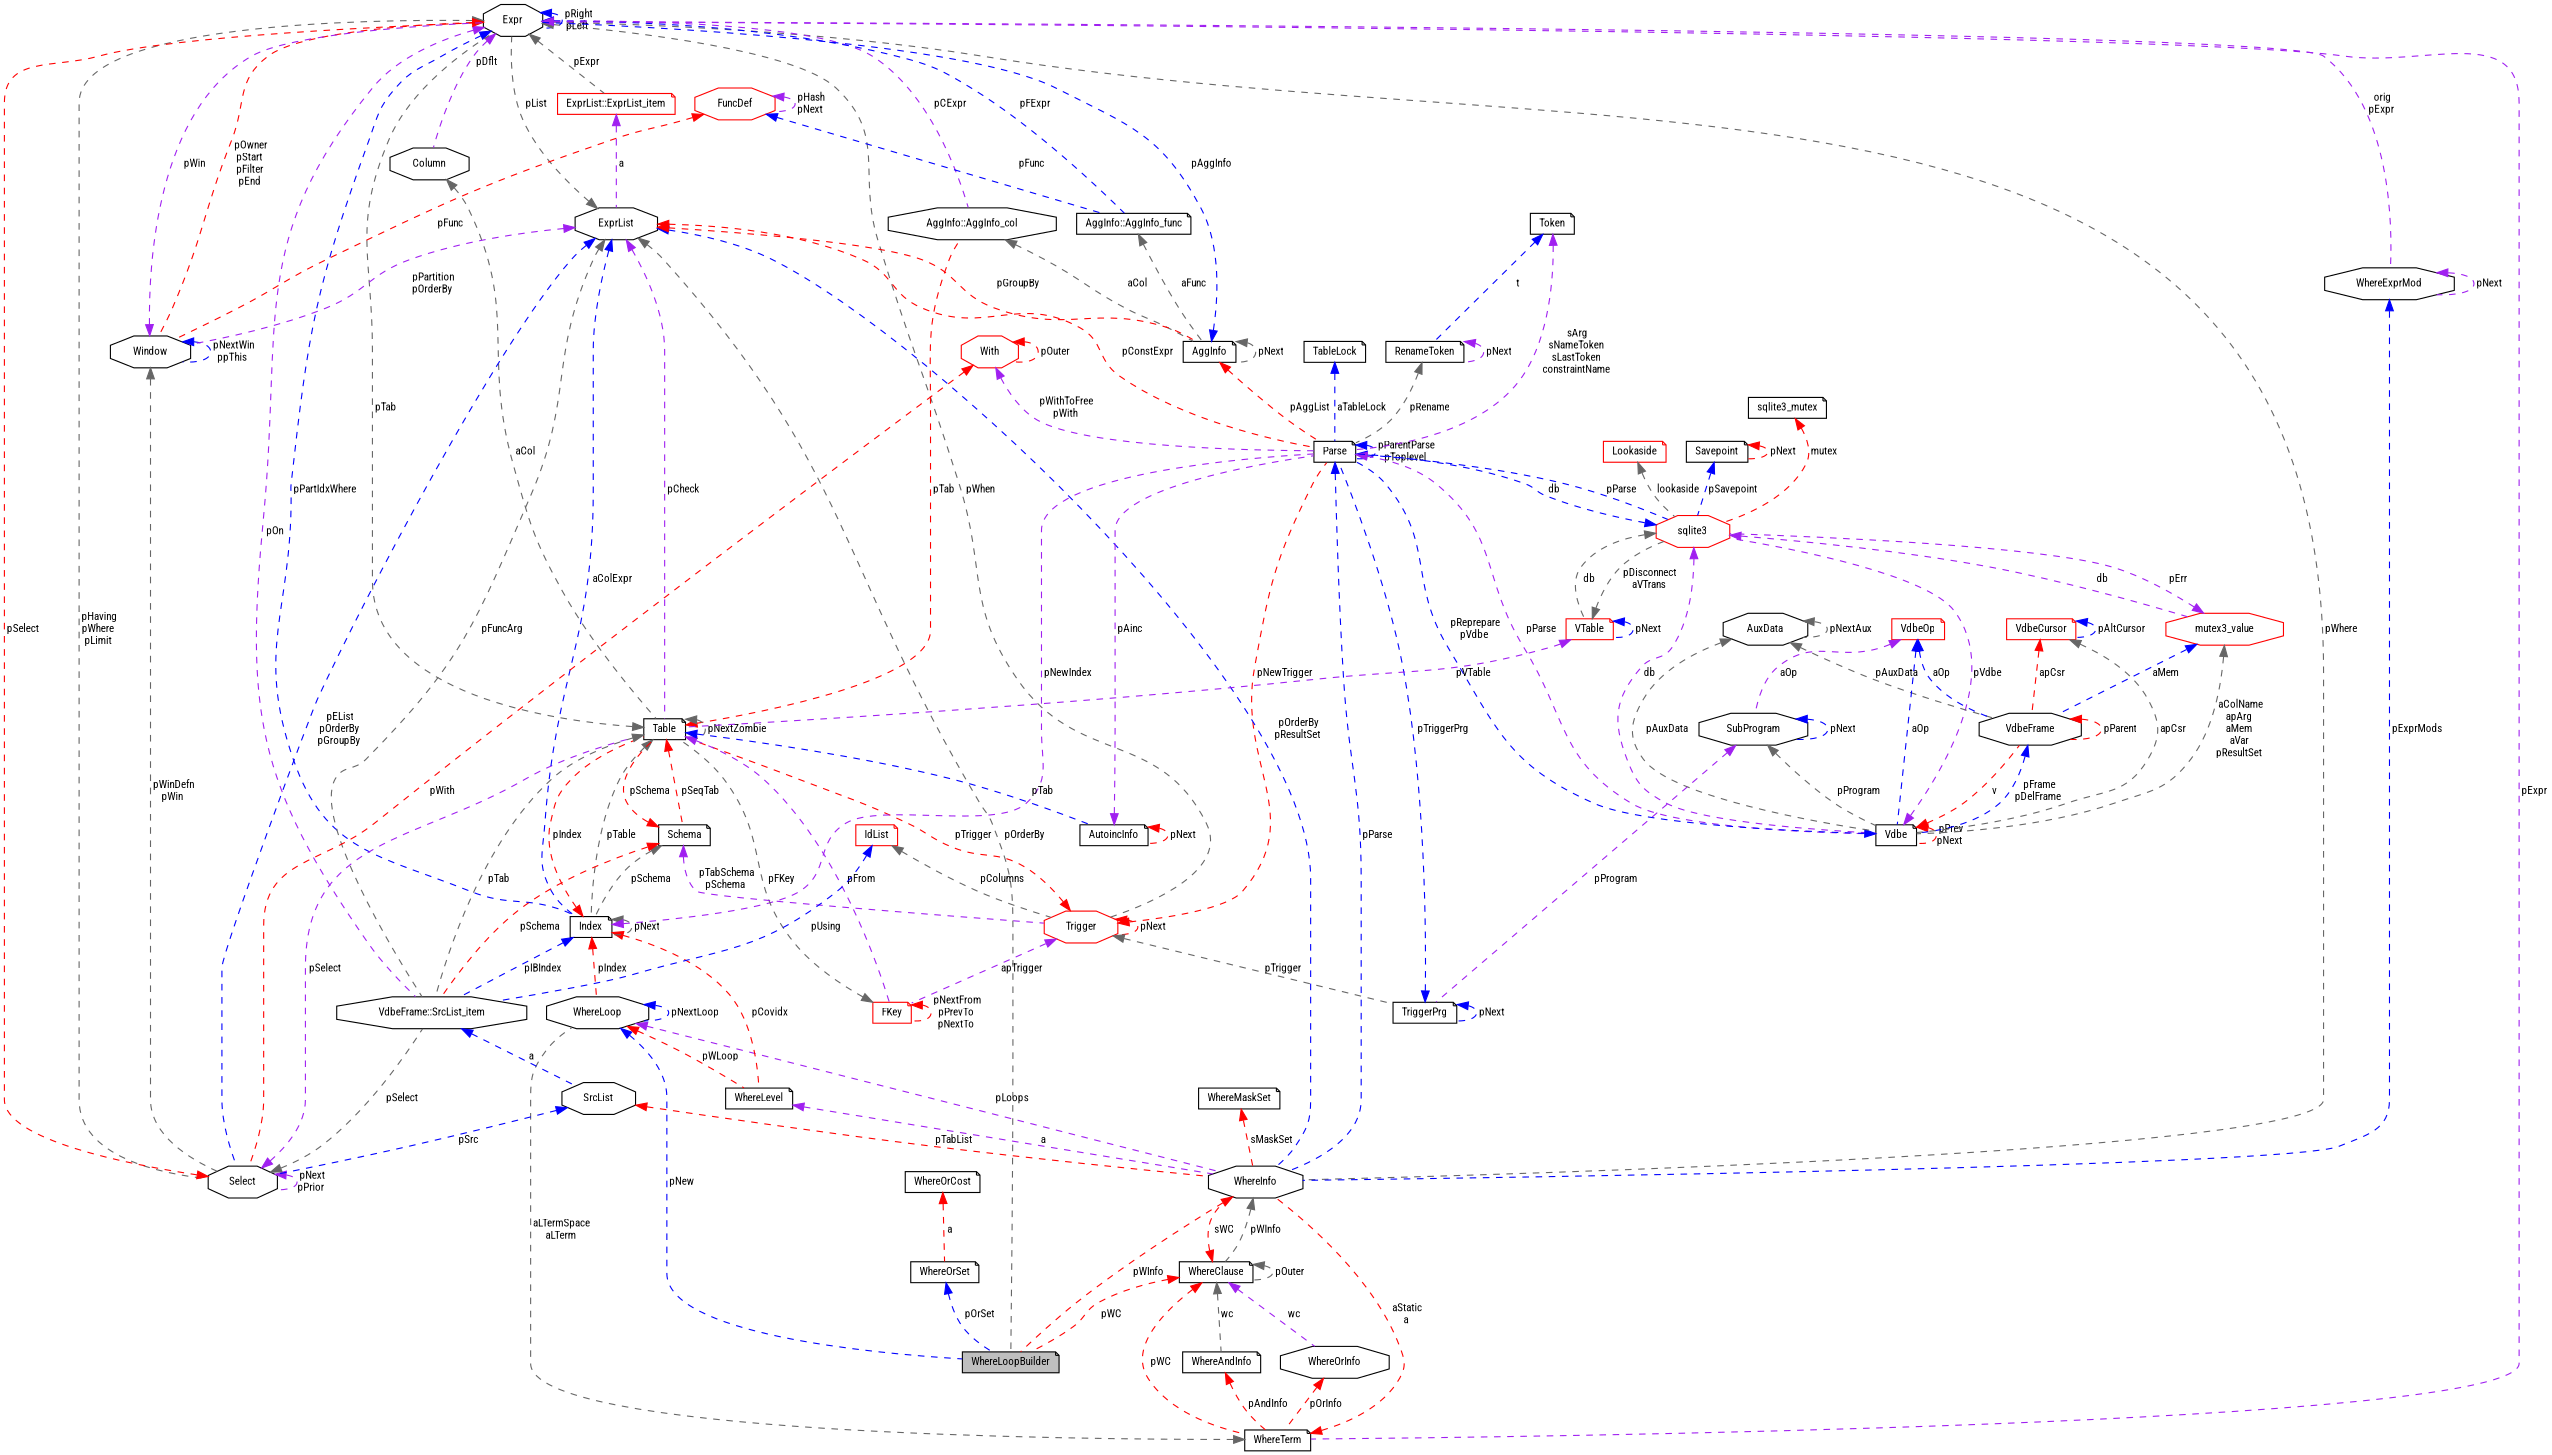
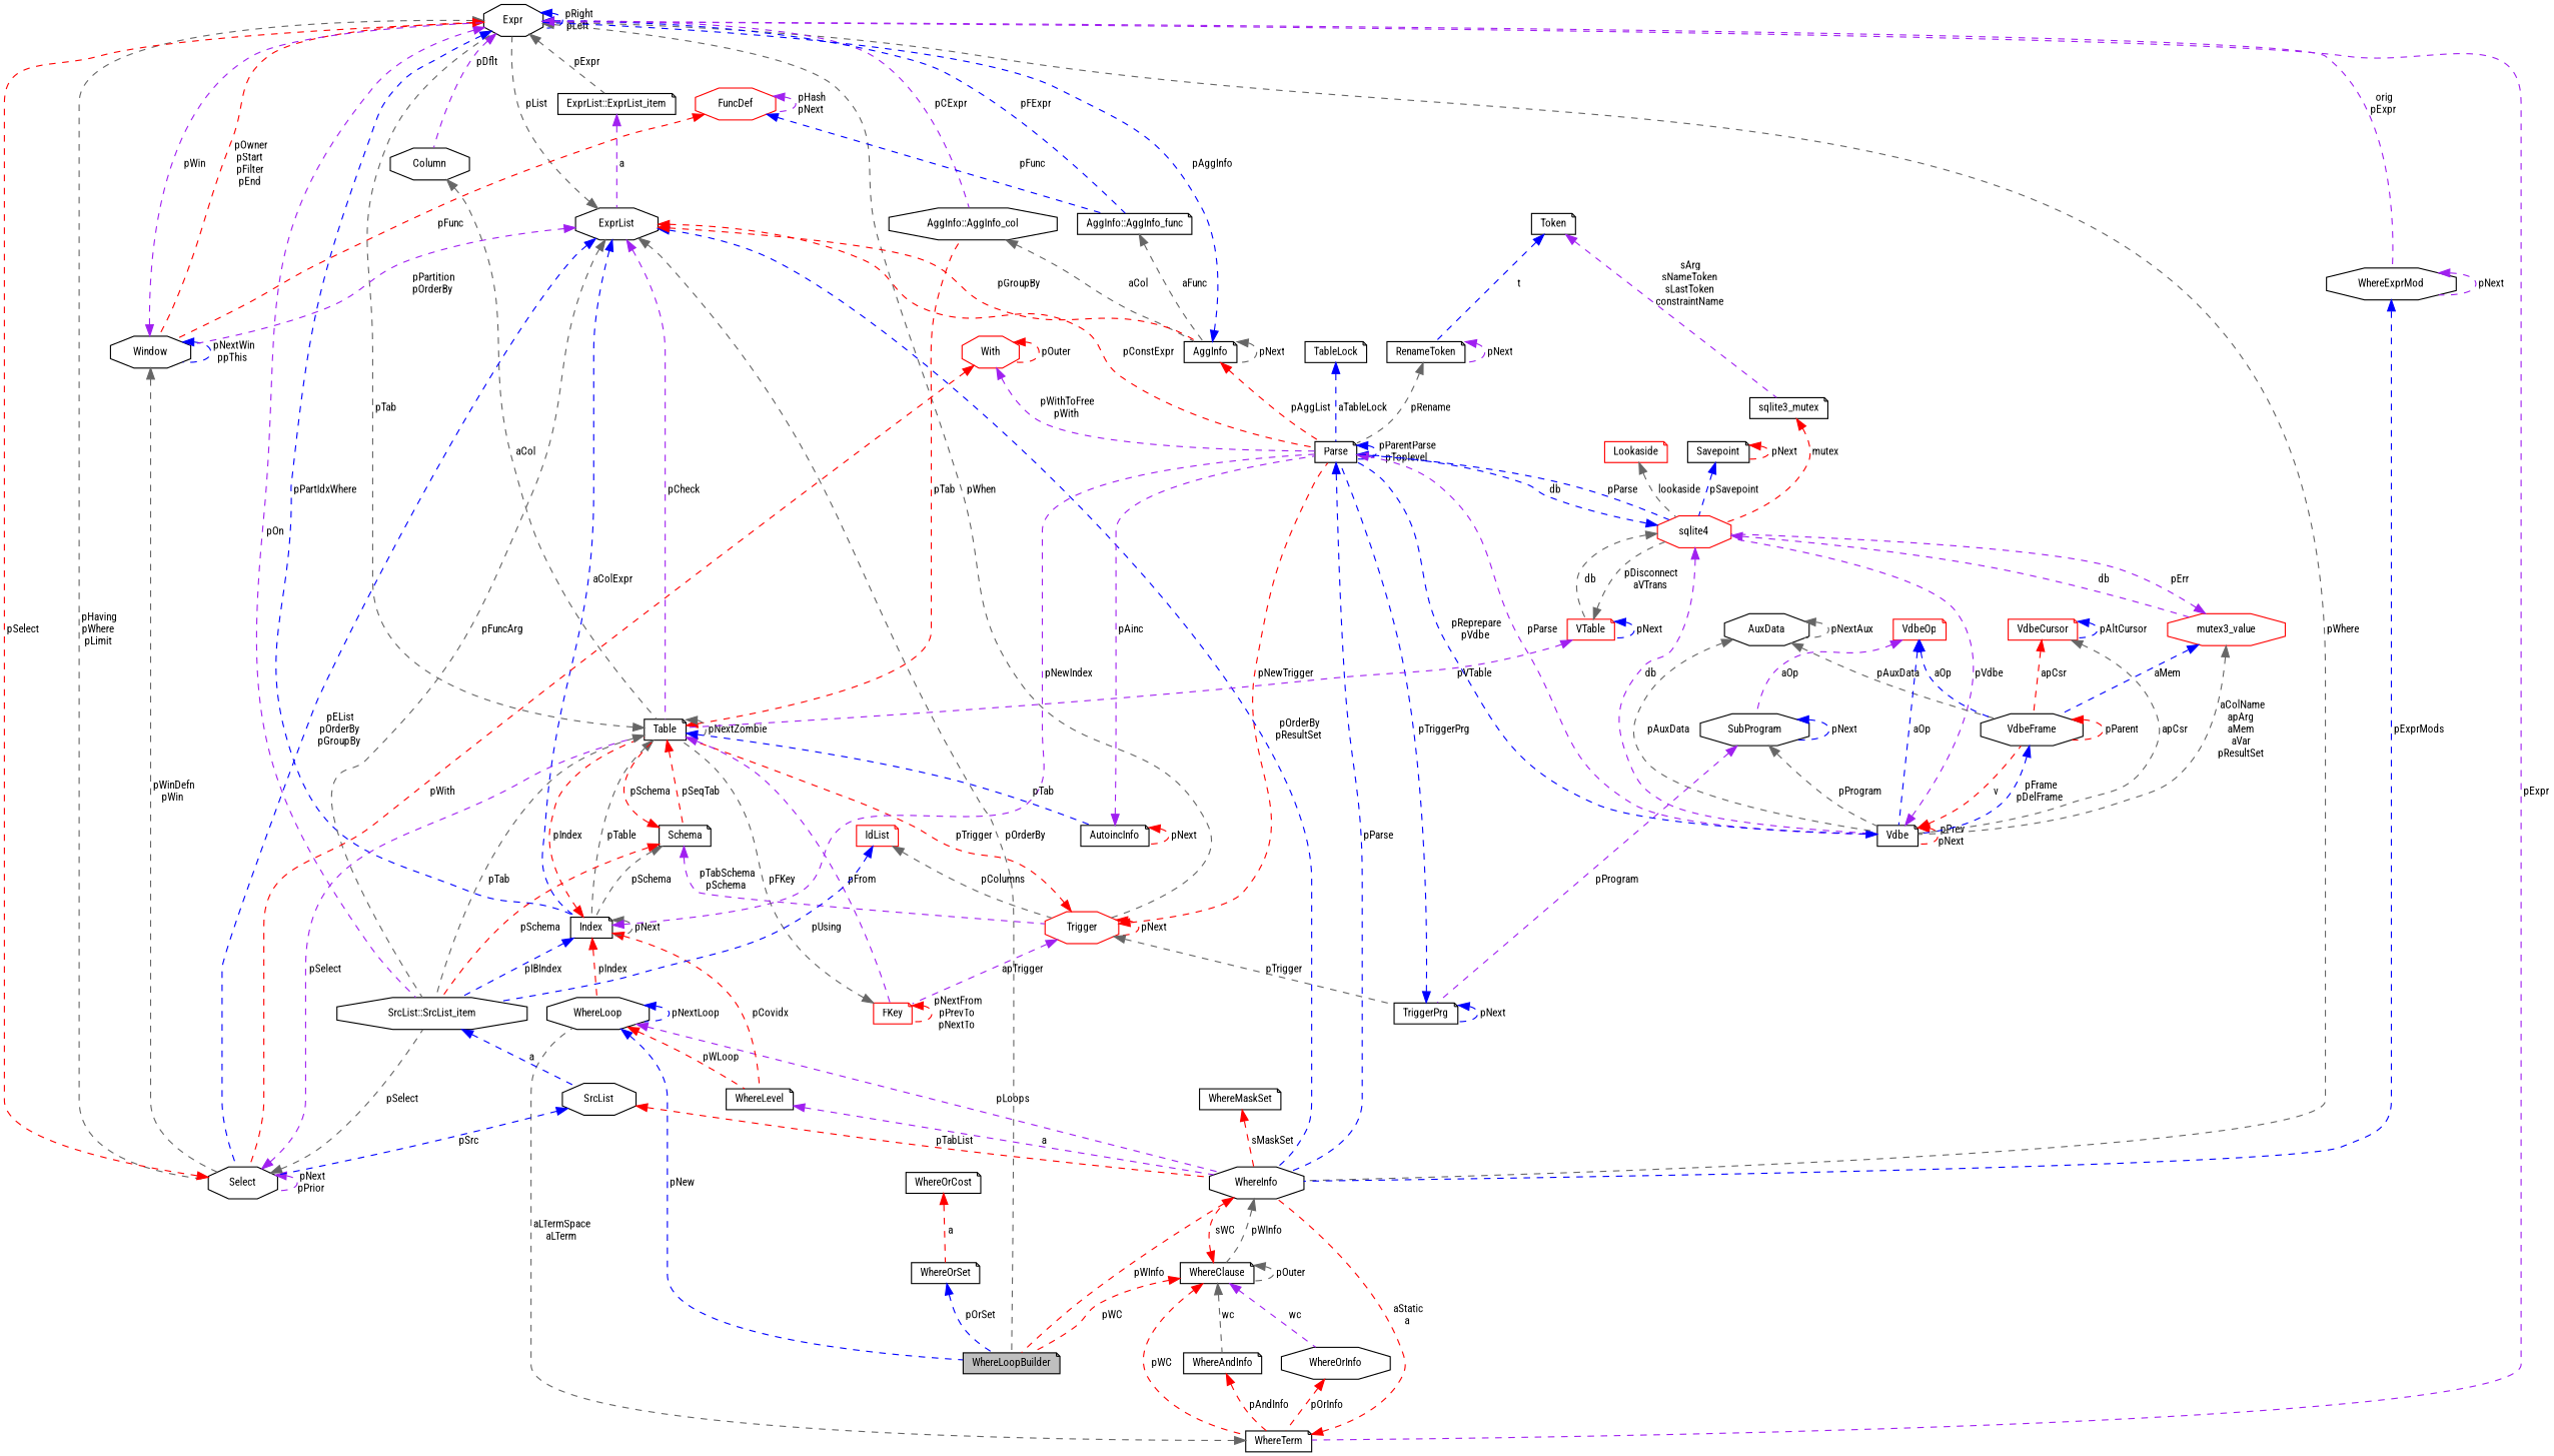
  digraph {
    fontname="Roboto Condensed"
    node [color=black fillcolor=white fontname="Roboto Condensed" fontsize=10 shape=note style=filled]
    edge [color=red dir=back fontname="Roboto Condensed" fontsize=10 labelfontname=Helvetica labelfontsize=10 style=dashed]
    n1 [fillcolor=grey75 fontcolor=black height=0.2 label=WhereLoopBuilder width=0.4]
    n2 [height=0.2 label=WhereOrSet width=0.4]
    n3 [height=0.2 label=WhereOrCost width=0.4]
    n4 [height=0.2 label=WhereLoop shape=octagon width=0.4]
    n5 [height=0.2 label=WhereInfo shape=octagon width=0.4]
    n6 [height=0.2 label=WhereLevel width=0.4]
    n7 [height=0.2 label=WhereClause width=0.4]
    n8 [height=0.2 label=WhereTerm width=0.4]
    n9 [height=0.2 label=WhereAndInfo width=0.4]
    n10 [height=0.2 label=WhereOrInfo shape=octagon width=0.4]
    n11 [height=0.2 label=Expr shape=octagon width=0.4]
    n12 [height=0.2 label="AggInfo::AggInfo_col" shape=octagon width=0.4]
    n13 [height=0.2 label=Column shape=octagon width=0.4]
    n14 [color=red height=0.2 label=Trigger shape=octagon width=0.4]
    n15 [height=0.2 label=Index width=0.4]
-   n16 [color=red height=0.2 label="ExprList::ExprList_item" width=0.4]
+   n16 [height=0.2 label="ExprList::ExprList_item" width=0.4]
    n17 [height=0.2 label=Select shape=octagon width=0.4]
-   n18 [height=0.2 label="VdbeFrame::SrcList_item" shape=octagon width=0.4]
+   n18 [height=0.2 label="SrcList::SrcList_item" shape=octagon width=0.4]
    n19 [height=0.2 label=Window shape=octagon width=0.4]
    n20 [height=0.2 label="AggInfo::AggInfo_func" width=0.4]
    n21 [height=0.2 label=WhereExprMod shape=octagon width=0.4]
    n22 [height=0.2 label=AggInfo width=0.4]
    n23 [height=0.2 label=Table width=0.4]
    n24 [height=0.2 label=Parse width=0.4]
    n25 [color=red height=0.2 label=FKey width=0.4]
    n26 [height=0.2 label=TriggerPrg width=0.4]
    n27 [height=0.2 label=ExprList shape=octagon width=0.4]
    n28 [height=0.2 label=SrcList shape=octagon width=0.4]
-   n29 [color=red height=0.2 label=sqlite3 shape=octagon width=0.4]
+   n29 [color=red height=0.2 label=sqlite4 shape=octagon width=0.4]
    n30 [height=0.2 label=Vdbe width=0.4]
    n31 [height=0.2 label=Schema width=0.4]
    n32 [height=0.2 label=AutoincInfo width=0.4]
    n33 [color=red height=0.2 label=VTable width=0.4]
    n34 [color=red height=0.2 label=mutex3_value shape=octagon width=0.4]
    n35 [color=red height=0.2 label=IdList width=0.4]
    n36 [height=0.2 label=VdbeFrame shape=octagon width=0.4]
    n37 [height=0.2 label=AuxData shape=octagon width=0.4]
    n38 [color=red height=0.2 label=VdbeCursor width=0.4]
    n39 [color=red height=0.2 label=VdbeOp width=0.4]
    n40 [height=0.2 label=SubProgram shape=octagon width=0.4]
    n41 [height=0.2 label=TableLock width=0.4]
    n42 [height=0.2 label=Token width=0.4]
    n43 [height=0.2 label=RenameToken width=0.4]
    n44 [color=red height=0.2 label=With shape=octagon width=0.4]
    n45 [height=0.2 label=Savepoint width=0.4]
    n46 [color=red height=0.2 label=Lookaside width=0.4]
    n47 [height=0.2 label=sqlite3_mutex width=0.4]
    n48 [color=red height=0.2 label=FuncDef shape=octagon width=0.4]
    n49 [height=0.2 label=WhereMaskSet width=0.4]
    n2 -> n1 [color=blue label=" pOrSet"]
    n3 -> n2 [label=" a"]
    n4 -> n1 [color=blue label=" pNew"]
    n4 -> n4 [color=blue label=" pNextLoop"]
    n4 -> n5 [color=purple label=" pLoops"]
    n4 -> n6 [label=" pWLoop"]
    n5 -> n1 [label=" pWInfo"]
    n5 -> n7 [color=gray40 label=" pWInfo"]
    n6 -> n5 [color=purple label=" a"]
    n7 -> n1 [label=" pWC"]
    n7 -> n5 [label=" sWC"]
    n7 -> n7 [color=gray40 label=" pOuter"]
    n7 -> n8 [label=" pWC"]
    n7 -> n9 [color=gray40 label=" wc"]
    n7 -> n10 [color=purple label=" wc"]
    n8 -> n4 [color=gray40 label=" aLTermSpace\naLTerm"]
    n8 -> n5 [label=" aStatic\na"]
    n9 -> n8 [label=" pAndInfo"]
    n10 -> n8 [label=" pOrInfo"]
    n11 -> n5 [color=gray40 label=" pWhere"]
    n11 -> n8 [color=purple label=" pExpr"]
    n11 -> n11 [color=blue label=" pRight\npLeft"]
    n11 -> n12 [color=purple label=" pCExpr"]
    n11 -> n13 [color=purple label=" pDflt"]
    n11 -> n14 [color=gray40 label=" pWhen"]
    n11 -> n15 [color=blue label=" pPartIdxWhere"]
    n11 -> n16 [color=gray40 label=" pExpr"]
    n11 -> n17 [color=gray40 label=" pHaving\npWhere\npLimit"]
    n11 -> n18 [color=purple label=" pOn"]
    n11 -> n19 [label=" pOwner\npStart\npFilter\npEnd"]
    n11 -> n20 [color=blue label=" pFExpr"]
    n11 -> n21 [color=purple label=" orig\npExpr"]
    n12 -> n22 [color=gray40 label=" aCol"]
    n13 -> n23 [color=gray40 label=" aCol"]
    n14 -> n14 [label=" pNext"]
    n14 -> n23 [label=" pTrigger"]
    n14 -> n24 [label=" pNewTrigger"]
    n14 -> n25 [color=purple label=" apTrigger"]
    n14 -> n26 [color=gray40 label=" pTrigger"]
    n15 -> n4 [label=" pIndex"]
    n15 -> n6 [label=" pCovidx"]
    n15 -> n15 [color=gray40 label=" pNext"]
    n15 -> n18 [color=blue label=" pIBIndex"]
    n15 -> n23 [label=" pIndex"]
    n15 -> n24 [color=purple label=" pNewIndex"]
    n16 -> n27 [color=purple label=" a"]
    n17 -> n11 [label=" pSelect"]
    n17 -> n17 [color=purple label=" pNext\npPrior"]
    n17 -> n18 [color=gray40 label=" pSelect"]
    n17 -> n23 [color=purple label=" pSelect"]
    n18 -> n28 [color=blue label=" a"]
    n19 -> n11 [color=purple label=" pWin"]
    n19 -> n17 [color=gray40 label=" pWinDefn\npWin"]
    n19 -> n19 [color=blue label=" pNextWin\nppThis"]
    n20 -> n22 [color=gray40 label=" aFunc"]
    n21 -> n5 [color=blue label=" pExprMods"]
    n21 -> n21 [color=purple label=" pNext"]
    n22 -> n11 [color=blue label=" pAggInfo"]
    n22 -> n22 [color=gray40 label=" pNext"]
    n22 -> n24 [label=" pAggList"]
    n23 -> n11 [color=gray40 label=" pTab"]
    n23 -> n12 [label=" pTab"]
    n23 -> n15 [color=gray40 label=" pTable"]
    n23 -> n18 [color=gray40 label=" pTab"]
    n23 -> n23 [color=gray40 label=" pNextZombie"]
    n23 -> n25 [color=purple label=" pFrom"]
    n23 -> n31 [label=" pSeqTab"]
    n23 -> n32 [color=blue label=" pTab"]
    n24 -> n5 [color=blue label=" pParse"]
    n24 -> n24 [color=blue label=" pParentParse\npToplevel"]
    n24 -> n29 [color=blue label=" pParse"]
    n24 -> n30 [color=purple label=" pParse"]
    n25 -> n23 [color=gray40 label=" pFKey"]
    n25 -> n25 [label=" pNextFrom\npPrevTo\npNextTo"]
    n26 -> n24 [color=blue label=" pTriggerPrg"]
    n26 -> n26 [color=blue label=" pNext"]
    n27 -> n1 [color=gray40 label=" pOrderBy"]
    n27 -> n5 [color=blue label=" pOrderBy\npResultSet"]
    n27 -> n11 [color=gray40 label=" pList"]
    n27 -> n15 [color=blue label=" aColExpr"]
    n27 -> n17 [color=blue label=" pEList\npOrderBy\npGroupBy"]
    n27 -> n18 [color=gray40 label=" pFuncArg"]
    n27 -> n19 [color=purple label=" pPartition\npOrderBy"]
    n27 -> n22 [label=" pGroupBy"]
    n27 -> n23 [color=purple label=" pCheck"]
    n27 -> n24 [label=" pConstExpr"]
    n28 -> n5 [label=" pTabList"]
    n28 -> n17 [color=blue label=" pSrc"]
    n29 -> n24 [color=blue label=" db"]
    n29 -> n30 [color=purple label=" db"]
    n29 -> n33 [color=gray40 label=" db"]
    n29 -> n34 [color=purple label=" db"]
    n30 -> n24 [color=blue label=" pReprepare\npVdbe"]
    n30 -> n29 [color=purple label=" pVdbe"]
    n30 -> n30 [label=" pPrev\npNext"]
    n30 -> n36 [label=" v"]
    n31 -> n14 [color=purple label=" pTabSchema\npSchema"]
    n31 -> n15 [color=gray40 label=" pSchema"]
    n31 -> n18 [label=" pSchema"]
    n31 -> n23 [label=" pSchema"]
    n32 -> n24 [color=purple label=" pAinc"]
    n32 -> n32 [label=" pNext"]
    n33 -> n23 [color=purple label=" pVTable"]
    n33 -> n29 [color=gray40 label=" pDisconnect\naVTrans"]
    n33 -> n33 [color=blue label=" pNext"]
    n34 -> n29 [color=purple label=" pErr"]
    n34 -> n30 [color=gray40 label=" aColName\napArg\naMem\naVar\npResultSet"]
    n34 -> n36 [color=blue label=" aMem"]
    n35 -> n14 [color=gray40 label=" pColumns"]
    n35 -> n18 [color=blue label=" pUsing"]
    n36 -> n30 [color=blue label=" pFrame\npDelFrame"]
    n36 -> n36 [label=" pParent"]
    n37 -> n30 [color=gray40 label=" pAuxData"]
    n37 -> n36 [color=gray40 label=" pAuxData"]
    n37 -> n37 [color=gray40 label=" pNextAux"]
    n38 -> n30 [color=gray40 label=" apCsr"]
    n38 -> n36 [label=" apCsr"]
    n38 -> n38 [color=blue label=" pAltCursor"]
    n39 -> n30 [color=blue label=" aOp"]
    n39 -> n36 [color=blue label=" aOp"]
    n39 -> n40 [color=purple label=" aOp"]
    n40 -> n26 [color=purple label=" pProgram"]
    n40 -> n30 [color=gray40 label=" pProgram"]
    n40 -> n40 [color=blue label=" pNext"]
    n41 -> n24 [color=blue label=" aTableLock"]
-   n42 -> n24 [color=purple label=" sArg\nsNameToken\nsLastToken\nconstraintName"]
+   n42 -> n47 [color=purple label=" sArg\nsNameToken\nsLastToken\nconstraintName"]
    n42 -> n43 [color=blue label=" t"]
    n43 -> n24 [color=gray40 label=" pRename"]
    n43 -> n43 [color=purple label=" pNext"]
    n44 -> n17 [label=" pWith"]
    n44 -> n24 [color=purple label=" pWithToFree\npWith"]
    n44 -> n44 [label=" pOuter"]
    n45 -> n29 [color=blue label=" pSavepoint"]
    n45 -> n45 [label=" pNext"]
    n46 -> n29 [color=gray40 label=" lookaside"]
    n47 -> n29 [label=" mutex"]
    n48 -> n19 [label=" pFunc"]
    n48 -> n20 [color=blue label=" pFunc"]
    n48 -> n48 [color=purple label=" pHash\npNext"]
    n49 -> n5 [label=" sMaskSet"]
  }
